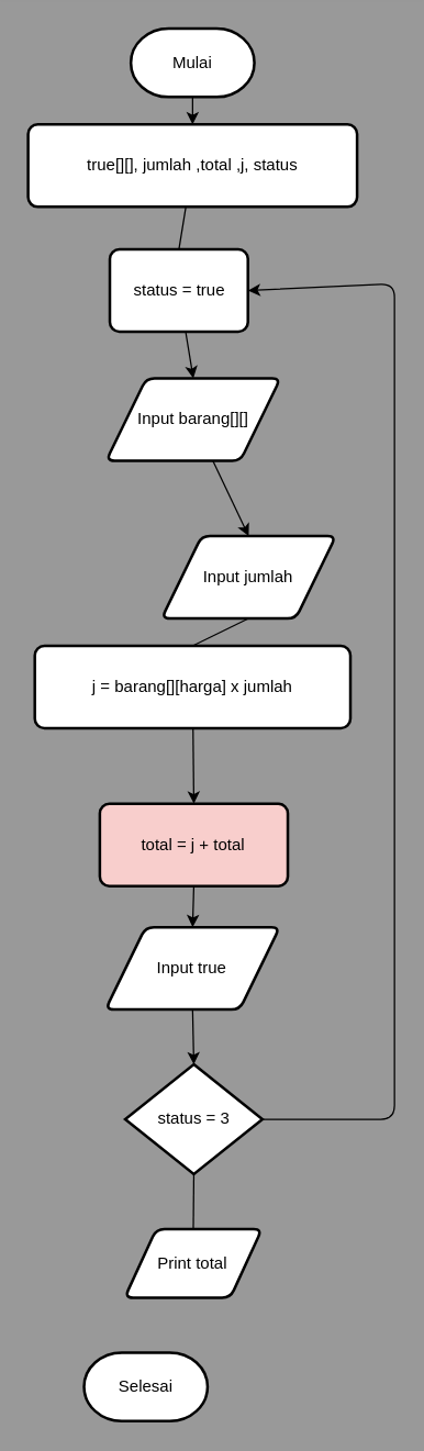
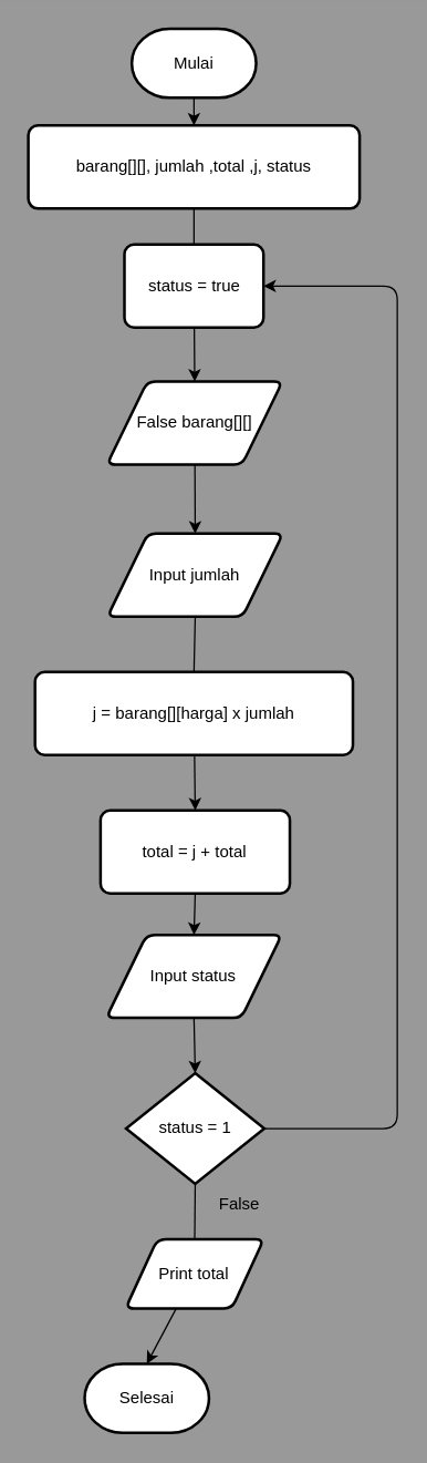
  <mxCell id="0" />
  <mxCell id="1" parent="0" />
  <mxCell id="2" style="edgeStyle=none;html=1;entryX=0.5;entryY=0;entryDx=0;entryDy=0;" parent="1" source="3" target="15" edge="1"><mxGeometry relative="1" as="geometry" /></mxCell>
- <mxCell id="3" value="Input barang[][]" style="shape=parallelogram;html=1;strokeWidth=2;perimeter=parallelogramPerimeter;whiteSpace=wrap;rounded=1;arcSize=12;size=0.23;" parent="1" vertex="1"><mxGeometry x="76.89" y="275" width="127" height="60" as="geometry" /></mxCell>
+ <mxCell id="3" value="False barang[][]" style="shape=parallelogram;html=1;strokeWidth=2;perimeter=parallelogramPerimeter;whiteSpace=wrap;rounded=1;arcSize=12;size=0.23;" parent="1" vertex="1"><mxGeometry x="76.89" y="275" width="127" height="60" as="geometry" /></mxCell>
  <mxCell id="4" style="edgeStyle=none;html=1;exitX=0.5;exitY=1;exitDx=0;exitDy=0;entryX=0.5;entryY=0;entryDx=0;entryDy=0;entryPerimeter=0;startArrow=none;" parent="1" source="21" target="9" edge="1"><mxGeometry relative="1" as="geometry" /></mxCell>
  <mxCell id="5" style="edgeStyle=none;html=1;exitX=0.5;exitY=1;exitDx=0;exitDy=0;entryX=0.5;entryY=0;entryDx=0;entryDy=0;" parent="1" source="6" target="21" edge="1"><mxGeometry relative="1" as="geometry" /></mxCell>
- <mxCell id="6" value="total = j + total" style="rounded=1;whiteSpace=wrap;html=1;absoluteArcSize=1;arcSize=14;strokeWidth=2;fillColor=#f8cecc;" parent="1" vertex="1"><mxGeometry x="72.26" y="585" width="137" height="60" as="geometry" /></mxCell>
+ <mxCell id="6" value="total = j + total" style="rounded=1;whiteSpace=wrap;html=1;absoluteArcSize=1;arcSize=14;strokeWidth=2;" parent="1" vertex="1"><mxGeometry x="72.26" y="585" width="137" height="60" as="geometry" /></mxCell>
  <mxCell id="7" style="edgeStyle=none;html=1;exitX=1;exitY=0.5;exitDx=0;exitDy=0;exitPerimeter=0;entryX=1;entryY=0.5;entryDx=0;entryDy=0;" parent="1" source="9" target="23" edge="1"><mxGeometry relative="1" as="geometry"><Array as="points"><mxPoint x="287" y="815" /><mxPoint x="287" y="206" /></Array><mxPoint x="341" y="178" as="targetPoint" /></mxGeometry></mxCell>
  <mxCell id="8" style="edgeStyle=none;html=1;exitX=0.5;exitY=1;exitDx=0;exitDy=0;exitPerimeter=0;entryX=0.5;entryY=0;entryDx=0;entryDy=0;endArrow=none;" parent="1" source="9" target="11" edge="1"><mxGeometry relative="1" as="geometry" /></mxCell>
- <mxCell id="9" value="status = 3" style="strokeWidth=2;html=1;shape=mxgraph.flowchart.decision;whiteSpace=wrap;" parent="1" vertex="1"><mxGeometry x="90.76" y="775" width="100" height="80" as="geometry" /></mxCell>
+ <mxCell id="9" value="status = 1" style="strokeWidth=2;html=1;shape=mxgraph.flowchart.decision;whiteSpace=wrap;" parent="1" vertex="1"><mxGeometry x="90.76" y="775" width="100" height="80" as="geometry" /></mxCell>
+ <mxCell id="10" style="edgeStyle=none;html=1;entryX=0.5;entryY=0;entryDx=0;entryDy=0;entryPerimeter=0;" parent="1" source="11" target="16" edge="1"><mxGeometry relative="1" as="geometry" /></mxCell>
  <mxCell id="11" value="Print total" style="shape=parallelogram;html=1;strokeWidth=2;perimeter=parallelogramPerimeter;whiteSpace=wrap;rounded=1;arcSize=12;size=0.23;" parent="1" vertex="1"><mxGeometry x="90.39" y="895" width="100" height="50" as="geometry" /></mxCell>
  <mxCell id="12" style="edgeStyle=none;html=1;entryX=0.5;entryY=0;entryDx=0;entryDy=0;" parent="1" source="13" target="6" edge="1"><mxGeometry relative="1" as="geometry" /></mxCell>
- <mxCell id="13" value="j = barang[][harga] x jumlah" style="rounded=1;whiteSpace=wrap;html=1;absoluteArcSize=1;arcSize=14;strokeWidth=2;" parent="1" vertex="1"><mxGeometry x="24.88" y="470" width="230" height="60" as="geometry" /></mxCell>
+ <mxCell id="13" value="j = barang[][harga] x jumlah" style="rounded=1;whiteSpace=wrap;html=1;absoluteArcSize=1;arcSize=14;strokeWidth=2;" parent="1" vertex="1"><mxGeometry x="24.88" y="485" width="230" height="60" as="geometry" /></mxCell>
  <mxCell id="14" value="" style="edgeStyle=none;html=1;exitX=0.5;exitY=1;exitDx=0;exitDy=0;entryX=0.5;entryY=0;entryDx=0;entryDy=0;endArrow=none;startArrow=none;" parent="1" source="15" target="13" edge="1"><mxGeometry relative="1" as="geometry"><mxPoint x="139.88" y="445" as="sourcePoint" /><mxPoint x="139.88" y="585" as="targetPoint" /></mxGeometry></mxCell>
- <mxCell id="15" value="Input jumlah" style="shape=parallelogram;html=1;strokeWidth=2;perimeter=parallelogramPerimeter;whiteSpace=wrap;rounded=1;arcSize=12;size=0.23;" parent="1" vertex="1"><mxGeometry x="117.26" y="390" width="127" height="60" as="geometry" /></mxCell>
+ <mxCell id="15" value="Input jumlah" style="shape=parallelogram;html=1;strokeWidth=2;perimeter=parallelogramPerimeter;whiteSpace=wrap;rounded=1;arcSize=12;size=0.23;" parent="1" vertex="1"><mxGeometry x="77.26" y="385" width="127" height="60" as="geometry" /></mxCell>
  <mxCell id="16" value="Selesai" style="strokeWidth=2;html=1;shape=mxgraph.flowchart.terminator;whiteSpace=wrap;" parent="1" vertex="1"><mxGeometry x="60.76" y="985" width="90" height="50" as="geometry" /></mxCell>
  <mxCell id="17" style="edgeStyle=none;html=1;exitX=0.5;exitY=1;exitDx=0;exitDy=0;exitPerimeter=0;entryX=0.5;entryY=0;entryDx=0;entryDy=0;" parent="1" source="18" target="20" edge="1"><mxGeometry relative="1" as="geometry"><mxPoint x="139.875" y="80" as="targetPoint" /></mxGeometry></mxCell>
  <mxCell id="18" value="Mulai" style="strokeWidth=2;html=1;shape=mxgraph.flowchart.terminator;whiteSpace=wrap;" parent="1" vertex="1"><mxGeometry x="94.88" y="20" width="90" height="50" as="geometry" /></mxCell>
  <mxCell id="19" style="edgeStyle=none;html=1;entryX=0.5;entryY=0;entryDx=0;entryDy=0;startArrow=none;" parent="1" source="23" target="3" edge="1"><mxGeometry relative="1" as="geometry" /></mxCell>
- <mxCell id="20" value="true[][], jumlah ,total ,j, status" style="rounded=1;whiteSpace=wrap;html=1;absoluteArcSize=1;arcSize=14;strokeWidth=2;" parent="1" vertex="1"><mxGeometry x="20" y="90" width="239.75" height="60" as="geometry" /></mxCell>
- <mxCell id="21" value="Input true" style="shape=parallelogram;html=1;strokeWidth=2;perimeter=parallelogramPerimeter;whiteSpace=wrap;rounded=1;arcSize=12;size=0.23;" parent="1" vertex="1"><mxGeometry x="76.38" y="675" width="127" height="60" as="geometry" /></mxCell>
- <mxCell id="23" value="status = true" style="rounded=1;whiteSpace=wrap;html=1;absoluteArcSize=1;arcSize=14;strokeWidth=2;" vertex="1" parent="1"><mxGeometry x="79.56" y="181" width="100.63" height="60" as="geometry" /></mxCell>
+ <mxCell id="20" value="barang[][], jumlah ,total ,j, status" style="rounded=1;whiteSpace=wrap;html=1;absoluteArcSize=1;arcSize=14;strokeWidth=2;" parent="1" vertex="1"><mxGeometry x="20" y="90" width="239.75" height="60" as="geometry" /></mxCell>
+ <mxCell id="21" value="Input status" style="shape=parallelogram;html=1;strokeWidth=2;perimeter=parallelogramPerimeter;whiteSpace=wrap;rounded=1;arcSize=12;size=0.23;" parent="1" vertex="1"><mxGeometry x="76.38" y="675" width="127" height="60" as="geometry" /></mxCell>
+ <mxCell id="22" value="False" style="text;html=1;strokeColor=none;fillColor=none;align=center;verticalAlign=middle;whiteSpace=wrap;rounded=0;" parent="1" vertex="1"><mxGeometry x="143.38" y="855" width="60" height="30" as="geometry" /></mxCell>
+ <mxCell id="23" value="status = true" style="rounded=1;whiteSpace=wrap;html=1;absoluteArcSize=1;arcSize=14;strokeWidth=2;" vertex="1" parent="1"><mxGeometry x="89.56" y="176" width="100.63" height="60" as="geometry" /></mxCell>
  <mxCell id="24" value="" style="edgeStyle=none;html=1;entryX=0.5;entryY=0;entryDx=0;entryDy=0;endArrow=none;" edge="1" parent="1" source="20" target="23"><mxGeometry relative="1" as="geometry"><mxPoint x="139.975" y="150" as="sourcePoint" /><mxPoint x="140.39" y="275" as="targetPoint" /></mxGeometry></mxCell>
